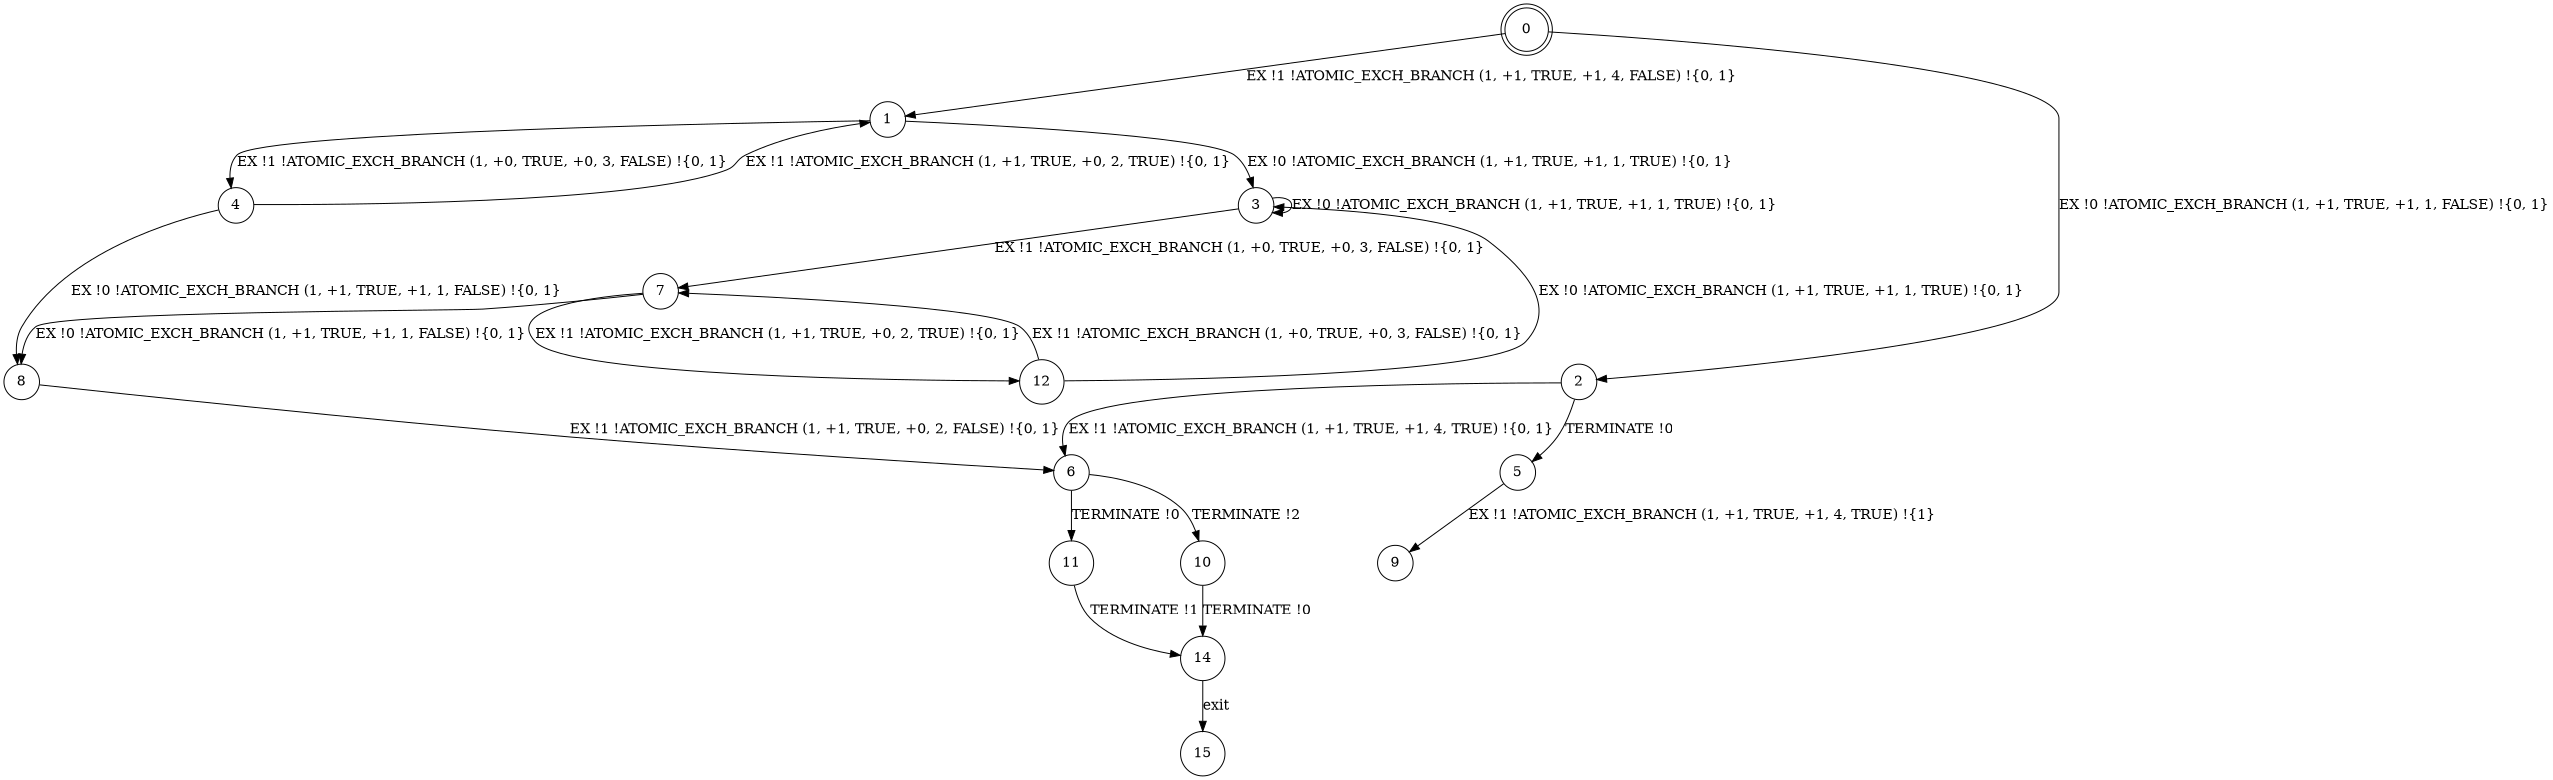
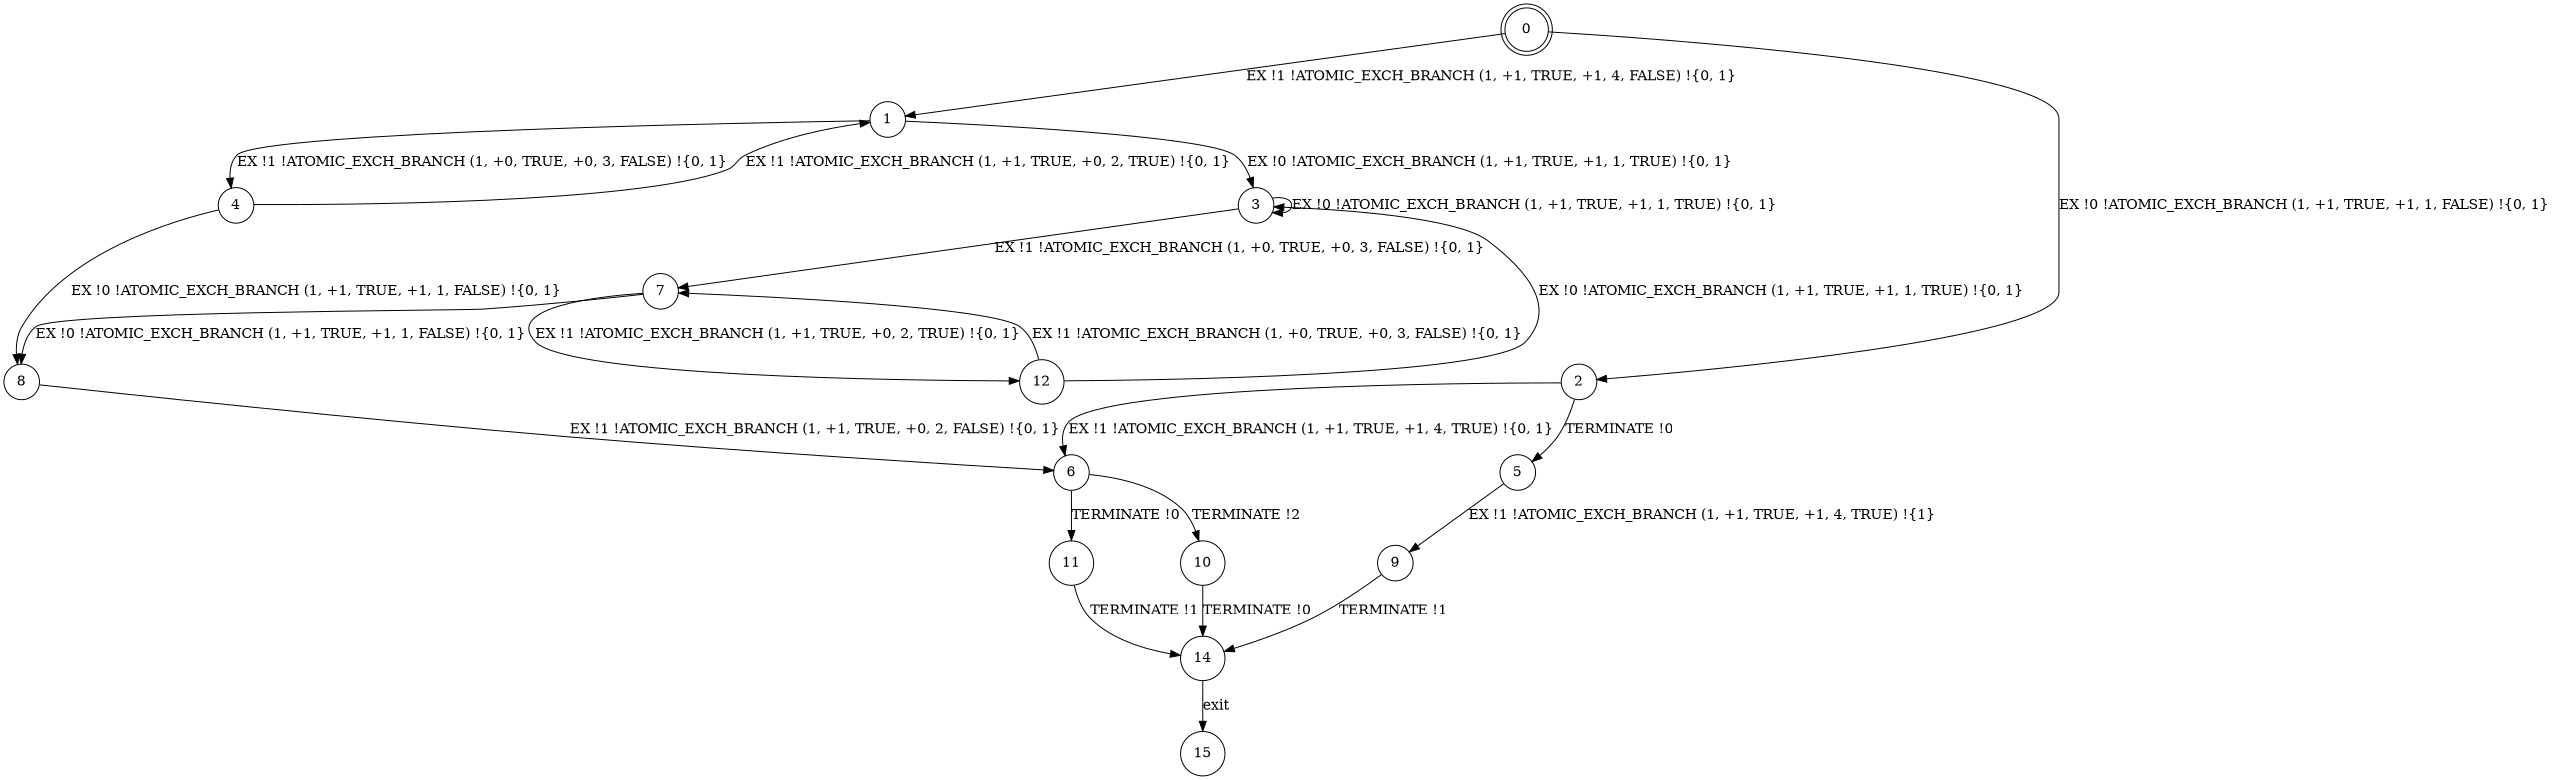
  digraph {
    node [shape=circle]
    0 [peripheries=2]
    1
    2
    3
    4
    5
    6
    7
    8
    9
    10
    11
    12
    14
    15
    0 -> 1 [label="EX !1 !ATOMIC_EXCH_BRANCH (1, +1, TRUE, +1, 4, FALSE) !{0, 1}"]
    0 -> 2 [label="EX !0 !ATOMIC_EXCH_BRANCH (1, +1, TRUE, +1, 1, FALSE) !{0, 1}"]
    1 -> 3 [label="EX !0 !ATOMIC_EXCH_BRANCH (1, +1, TRUE, +1, 1, TRUE) !{0, 1}"]
    1 -> 4 [label="EX !1 !ATOMIC_EXCH_BRANCH (1, +0, TRUE, +0, 3, FALSE) !{0, 1}"]
    2 -> 5 [label="TERMINATE !0"]
    2 -> 6 [label="EX !1 !ATOMIC_EXCH_BRANCH (1, +1, TRUE, +1, 4, TRUE) !{0, 1}"]
    3 -> 3 [label="EX !0 !ATOMIC_EXCH_BRANCH (1, +1, TRUE, +1, 1, TRUE) !{0, 1}"]
    3 -> 7 [label="EX !1 !ATOMIC_EXCH_BRANCH (1, +0, TRUE, +0, 3, FALSE) !{0, 1}"]
    4 -> 1 [label="EX !1 !ATOMIC_EXCH_BRANCH (1, +1, TRUE, +0, 2, TRUE) !{0, 1}"]
    4 -> 8 [label="EX !0 !ATOMIC_EXCH_BRANCH (1, +1, TRUE, +1, 1, FALSE) !{0, 1}"]
    5 -> 9 [label="EX !1 !ATOMIC_EXCH_BRANCH (1, +1, TRUE, +1, 4, TRUE) !{1}"]
    6 -> 10 [label="TERMINATE !2"]
    6 -> 11 [label="TERMINATE !0"]
    7 -> 8 [label="EX !0 !ATOMIC_EXCH_BRANCH (1, +1, TRUE, +1, 1, FALSE) !{0, 1}"]
    7 -> 12 [label="EX !1 !ATOMIC_EXCH_BRANCH (1, +1, TRUE, +0, 2, TRUE) !{0, 1}"]
    8 -> 6 [label="EX !1 !ATOMIC_EXCH_BRANCH (1, +1, TRUE, +0, 2, FALSE) !{0, 1}"]
+   9 -> 14 [label="TERMINATE !1"]
    10 -> 14 [label="TERMINATE !0"]
    11 -> 14 [label="TERMINATE !1"]
    12 -> 3 [label="EX !0 !ATOMIC_EXCH_BRANCH (1, +1, TRUE, +1, 1, TRUE) !{0, 1}"]
    12 -> 7 [label="EX !1 !ATOMIC_EXCH_BRANCH (1, +0, TRUE, +0, 3, FALSE) !{0, 1}"]
    14 -> 15 [label=exit]
  }
